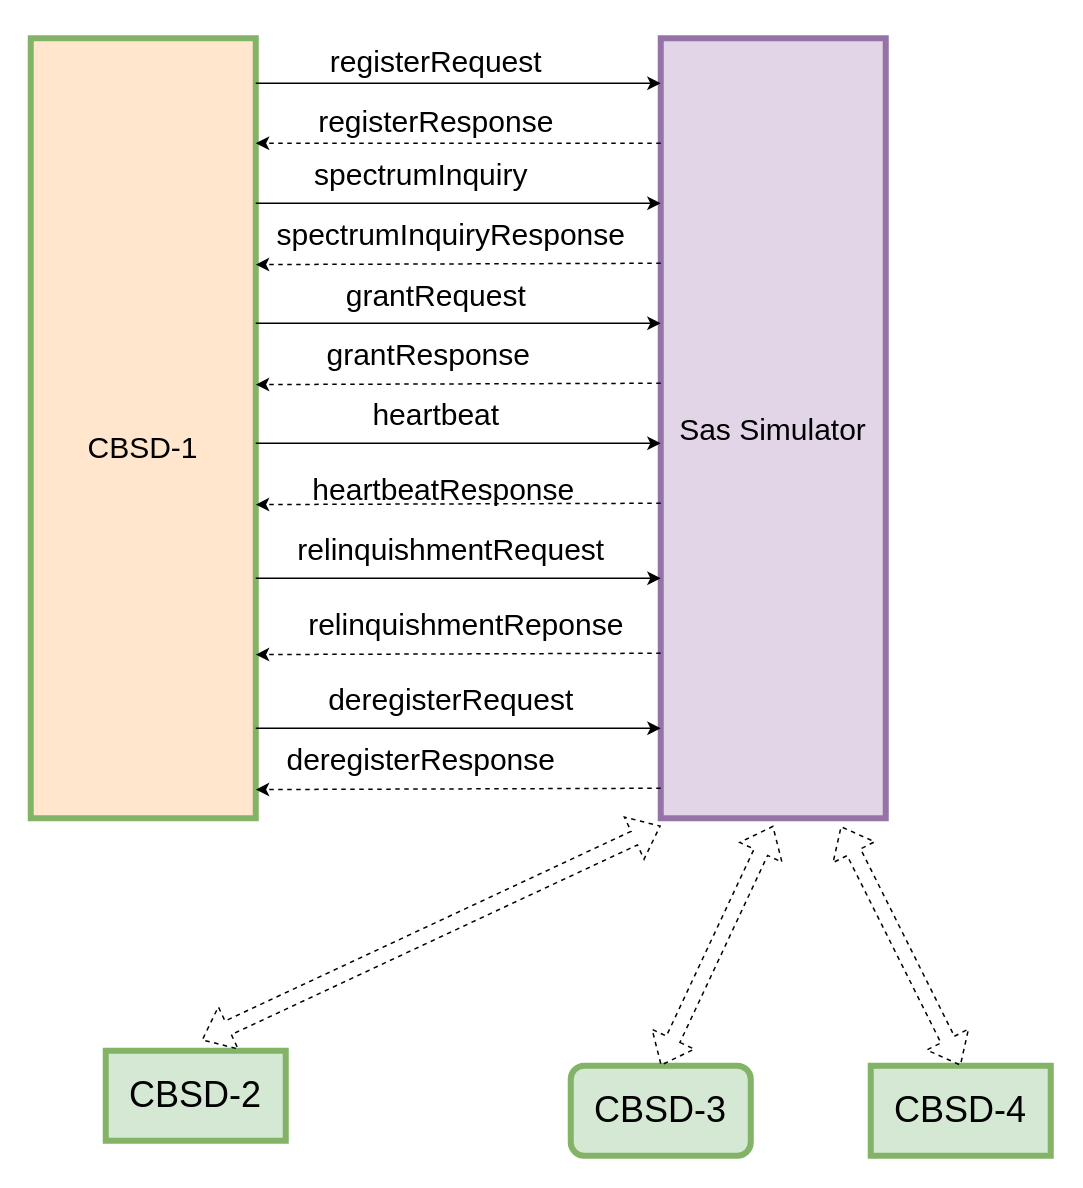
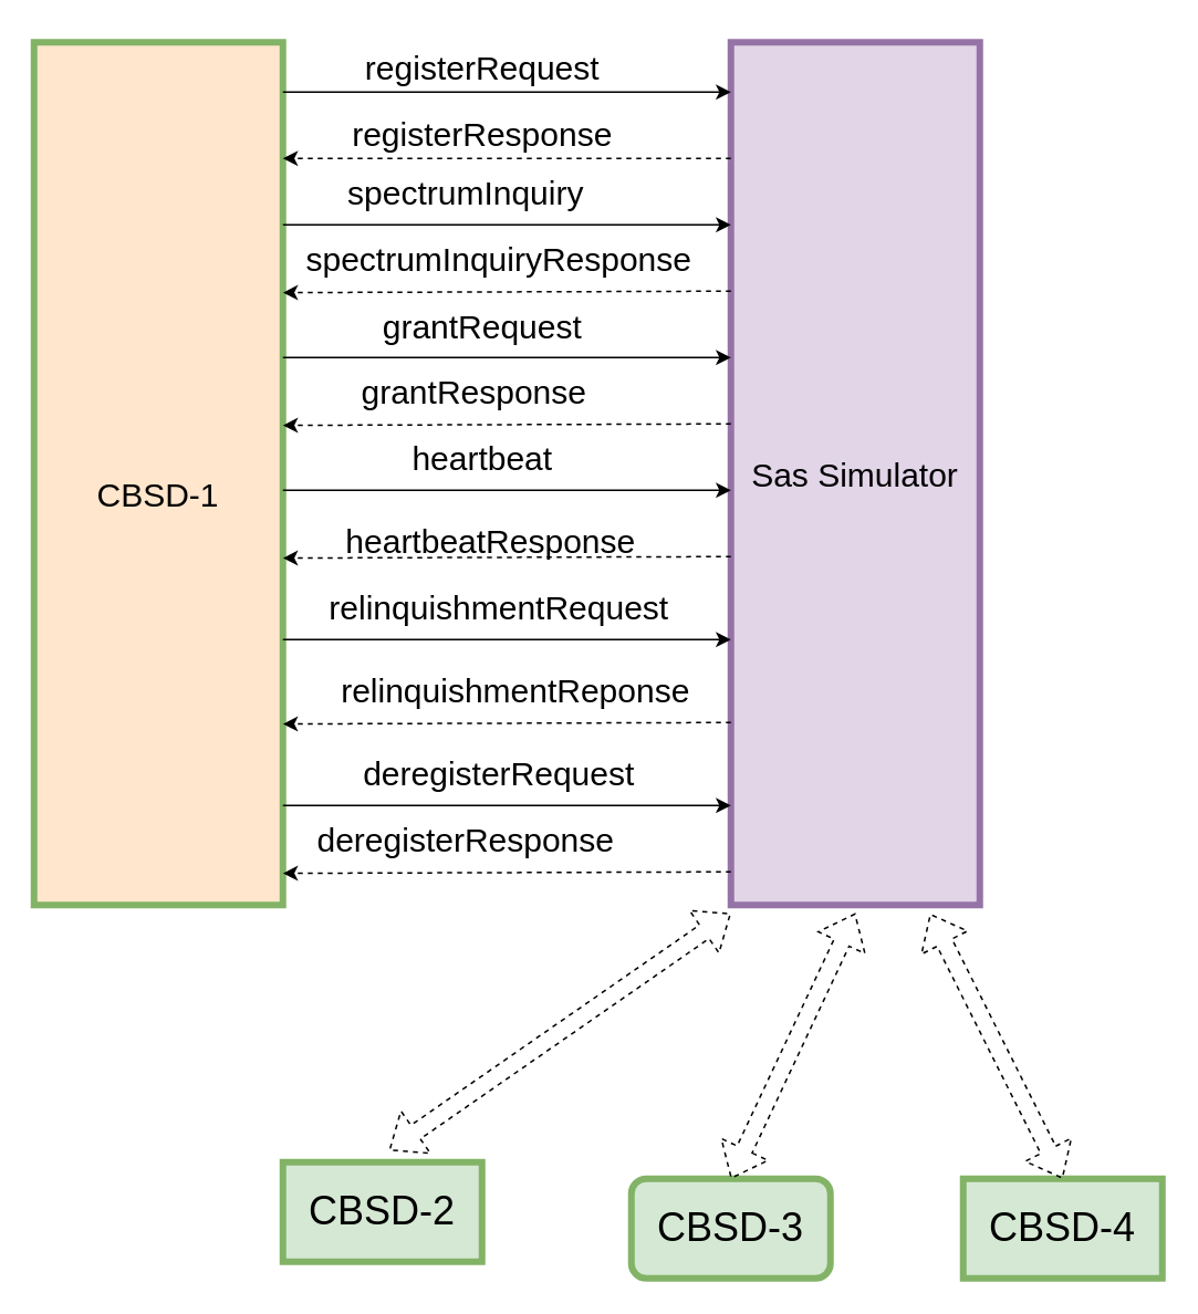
  <mxCell id="0" />
  <mxCell id="1" parent="0" />
  <mxCell id="2" value="&lt;font style=&quot;font-size: 20px;&quot;&gt;&lt;br&gt;&lt;font style=&quot;font-size: 20px;&quot;&gt;CBSD-1&lt;/font&gt;&lt;/font&gt;" style="rounded=0;whiteSpace=wrap;html=1;fillColor=#ffe6cc;strokeColor=#82b366;strokeWidth=4;" vertex="1" parent="1"><mxGeometry x="20" y="25" width="150" height="520" as="geometry" /></mxCell>
  <mxCell id="3" value="&lt;font style=&quot;font-size: 20px;&quot;&gt;Sas Simulator&lt;/font&gt;" style="rounded=0;whiteSpace=wrap;html=1;fillColor=#e1d5e7;strokeColor=#9673a6;strokeWidth=4;" vertex="1" parent="1"><mxGeometry x="440" y="25" width="150" height="520" as="geometry" /></mxCell>
  <mxCell id="4" value="" style="endArrow=classic;html=1;rounded=0;" edge="1" parent="1"><mxGeometry width="50" height="50" relative="1" as="geometry"><mxPoint x="170" y="55" as="sourcePoint" /><mxPoint x="440" y="55" as="targetPoint" /></mxGeometry></mxCell>
  <mxCell id="5" value="" style="endArrow=classic;html=1;rounded=0;dashed=1;" edge="1" parent="1"><mxGeometry width="50" height="50" relative="1" as="geometry"><mxPoint x="440" y="95" as="sourcePoint" /><mxPoint x="170" y="95" as="targetPoint" /></mxGeometry></mxCell>
  <mxCell id="6" value="" style="endArrow=classic;html=1;rounded=0;" edge="1" parent="1"><mxGeometry width="50" height="50" relative="1" as="geometry"><mxPoint x="170" y="135" as="sourcePoint" /><mxPoint x="440" y="135" as="targetPoint" /></mxGeometry></mxCell>
  <mxCell id="7" value="" style="endArrow=classic;html=1;rounded=0;exitX=0;exitY=0.216;exitDx=0;exitDy=0;exitPerimeter=0;dashed=1;" edge="1" parent="1"><mxGeometry width="50" height="50" relative="1" as="geometry"><mxPoint x="440" y="175" as="sourcePoint" /><mxPoint x="170" y="175.88" as="targetPoint" /></mxGeometry></mxCell>
  <mxCell id="8" value="" style="endArrow=classic;html=1;rounded=0;startArrow=none;" edge="1" parent="1"><mxGeometry width="50" height="50" relative="1" as="geometry"><mxPoint x="170" y="215" as="sourcePoint" /><mxPoint x="440" y="215" as="targetPoint" /></mxGeometry></mxCell>
  <mxCell id="9" value="" style="endArrow=classic;html=1;rounded=0;exitX=0;exitY=0.216;exitDx=0;exitDy=0;exitPerimeter=0;dashed=1;" edge="1" parent="1"><mxGeometry width="50" height="50" relative="1" as="geometry"><mxPoint x="440" y="255" as="sourcePoint" /><mxPoint x="170" y="255.88" as="targetPoint" /></mxGeometry></mxCell>
  <mxCell id="10" value="" style="endArrow=classic;html=1;rounded=0;" edge="1" parent="1"><mxGeometry width="50" height="50" relative="1" as="geometry"><mxPoint x="170" y="295" as="sourcePoint" /><mxPoint x="440" y="295" as="targetPoint" /></mxGeometry></mxCell>
  <mxCell id="11" value="" style="endArrow=classic;html=1;rounded=0;exitX=0;exitY=0.216;exitDx=0;exitDy=0;exitPerimeter=0;dashed=1;" edge="1" parent="1"><mxGeometry width="50" height="50" relative="1" as="geometry"><mxPoint x="440" y="335" as="sourcePoint" /><mxPoint x="170" y="335.88" as="targetPoint" /></mxGeometry></mxCell>
  <mxCell id="12" value="&lt;font style=&quot;font-size: 20px;&quot;&gt;registerRequest&lt;/font&gt;" style="text;html=1;align=center;verticalAlign=middle;resizable=0;points=[];autosize=1;strokeColor=none;fillColor=none;fontSize=13;strokeWidth=5;" vertex="1" parent="1"><mxGeometry x="210" y="20" width="160" height="40" as="geometry" /></mxCell>
  <mxCell id="13" value="&lt;font style=&quot;font-size: 20px;&quot;&gt;registerResponse&lt;/font&gt;" style="text;html=1;align=center;verticalAlign=middle;resizable=0;points=[];autosize=1;strokeColor=none;fillColor=none;fontSize=13;" vertex="1" parent="1"><mxGeometry x="200" y="60" width="180" height="40" as="geometry" /></mxCell>
  <mxCell id="14" value="spectrumInquiry" style="text;html=1;align=center;verticalAlign=middle;resizable=0;points=[];autosize=1;strokeColor=none;fillColor=none;fontSize=20;" vertex="1" parent="1"><mxGeometry x="195" y="95" width="170" height="40" as="geometry" /></mxCell>
  <mxCell id="15" value="spectrumInquiryResponse" style="text;html=1;align=center;verticalAlign=middle;resizable=0;points=[];autosize=1;strokeColor=none;fillColor=none;fontSize=20;" vertex="1" parent="1"><mxGeometry x="170" y="135" width="260" height="40" as="geometry" /></mxCell>
  <mxCell id="16" value="" style="endArrow=none;html=1;rounded=0;" edge="1" parent="1"><mxGeometry width="50" height="50" relative="1" as="geometry"><mxPoint x="170" y="215" as="sourcePoint" /><mxPoint x="170" y="215" as="targetPoint" /></mxGeometry></mxCell>
  <mxCell id="17" value="&lt;font style=&quot;font-size: 20px;&quot;&gt;grantRequest&lt;/font&gt;" style="text;html=1;align=center;verticalAlign=middle;resizable=0;points=[];autosize=1;strokeColor=none;fillColor=none;fontSize=26;" vertex="1" parent="1"><mxGeometry x="220" y="175" width="140" height="40" as="geometry" /></mxCell>
  <mxCell id="18" value="grantResponse" style="text;html=1;align=center;verticalAlign=middle;resizable=0;points=[];autosize=1;strokeColor=none;fillColor=none;fontSize=20;" vertex="1" parent="1"><mxGeometry x="205" y="215" width="160" height="40" as="geometry" /></mxCell>
  <mxCell id="19" value="heartbeat" style="text;html=1;align=center;verticalAlign=middle;resizable=0;points=[];autosize=1;strokeColor=none;fillColor=none;fontSize=20;" vertex="1" parent="1"><mxGeometry x="235" y="255" width="110" height="40" as="geometry" /></mxCell>
  <mxCell id="20" value="heartbeatResponse" style="text;html=1;align=center;verticalAlign=middle;resizable=0;points=[];autosize=1;strokeColor=none;fillColor=none;fontSize=20;" vertex="1" parent="1"><mxGeometry x="195" y="305" width="200" height="40" as="geometry" /></mxCell>
  <mxCell id="21" value="" style="endArrow=classic;html=1;rounded=0;" edge="1" parent="1"><mxGeometry width="50" height="50" relative="1" as="geometry"><mxPoint x="170" y="385" as="sourcePoint" /><mxPoint x="440" y="385" as="targetPoint" /></mxGeometry></mxCell>
  <mxCell id="22" value="relinquishmentRequest" style="text;html=1;align=center;verticalAlign=middle;resizable=0;points=[];autosize=1;strokeColor=none;fillColor=none;fontSize=20;" vertex="1" parent="1"><mxGeometry x="185" y="345" width="230" height="40" as="geometry" /></mxCell>
  <mxCell id="23" value="" style="endArrow=classic;html=1;rounded=0;exitX=0;exitY=0.216;exitDx=0;exitDy=0;exitPerimeter=0;dashed=1;" edge="1" parent="1"><mxGeometry width="50" height="50" relative="1" as="geometry"><mxPoint x="440" y="525" as="sourcePoint" /><mxPoint x="170" y="525.88" as="targetPoint" /></mxGeometry></mxCell>
  <mxCell id="24" value="" style="endArrow=classic;html=1;rounded=0;exitX=0;exitY=0.216;exitDx=0;exitDy=0;exitPerimeter=0;dashed=1;" edge="1" parent="1"><mxGeometry width="50" height="50" relative="1" as="geometry"><mxPoint x="440" y="435" as="sourcePoint" /><mxPoint x="170" y="435.88" as="targetPoint" /></mxGeometry></mxCell>
  <mxCell id="25" value="relinquishmentReponse" style="text;html=1;align=center;verticalAlign=middle;resizable=0;points=[];autosize=1;strokeColor=none;fillColor=none;fontSize=20;" vertex="1" parent="1"><mxGeometry x="194.5" y="395" width="230" height="40" as="geometry" /></mxCell>
  <mxCell id="26" value="" style="endArrow=classic;html=1;rounded=0;startArrow=none;" edge="1" parent="1"><mxGeometry width="50" height="50" relative="1" as="geometry"><mxPoint x="170" y="485" as="sourcePoint" /><mxPoint x="440" y="485" as="targetPoint" /></mxGeometry></mxCell>
  <mxCell id="27" value="deregisterRequest" style="text;html=1;align=center;verticalAlign=middle;resizable=0;points=[];autosize=1;strokeColor=none;fillColor=none;fontSize=20;" vertex="1" parent="1"><mxGeometry x="205" y="445" width="190" height="40" as="geometry" /></mxCell>
  <mxCell id="28" value="deregisterResponse" style="text;html=1;align=center;verticalAlign=middle;resizable=0;points=[];autosize=1;strokeColor=none;fillColor=none;fontSize=20;" vertex="1" parent="1"><mxGeometry x="180" y="485" width="200" height="40" as="geometry" /></mxCell>
  <mxCell id="29" value="CBSD-4" style="rounded=0;whiteSpace=wrap;html=1;fontSize=24;strokeWidth=4;fillColor=#d5e8d4;strokeColor=#82b366;" vertex="1" parent="1"><mxGeometry x="580" y="710" width="120" height="60" as="geometry" /></mxCell>
- <mxCell id="30" value="CBSD-2" style="rounded=0;whiteSpace=wrap;html=1;fontSize=24;strokeWidth=4;fillColor=#d5e8d4;strokeColor=#82b366;" vertex="1" parent="1"><mxGeometry x="70" y="700" width="120" height="60" as="geometry" /></mxCell>
+ <mxCell id="30" value="CBSD-2" style="rounded=0;whiteSpace=wrap;html=1;fontSize=24;strokeWidth=4;fillColor=#d5e8d4;strokeColor=#82b366;" vertex="1" parent="1"><mxGeometry x="170" y="700" width="120" height="60" as="geometry" /></mxCell>
  <mxCell id="31" value="CBSD-3" style="whiteSpace=wrap;html=1;fontSize=24;strokeWidth=4;fillColor=#d5e8d4;strokeColor=#82b366;rounded=1;" vertex="1" parent="1"><mxGeometry x="380" y="710" width="120" height="60" as="geometry" /></mxCell>
  <mxCell id="32" value="" style="shape=flexArrow;endArrow=classic;startArrow=classic;html=1;rounded=0;dashed=1;fontSize=20;fontColor=#000000;exitX=0.5;exitY=0;exitDx=0;exitDy=0;" edge="1" parent="1" source="31"><mxGeometry width="100" height="100" relative="1" as="geometry"><mxPoint x="450" y="680" as="sourcePoint" /><mxPoint x="515" y="550" as="targetPoint" /></mxGeometry></mxCell>
  <mxCell id="33" value="" style="shape=flexArrow;endArrow=classic;startArrow=classic;html=1;rounded=0;dashed=1;fontSize=20;fontColor=#000000;exitX=0.5;exitY=0;exitDx=0;exitDy=0;entryX=0.8;entryY=1.01;entryDx=0;entryDy=0;entryPerimeter=0;" edge="1" parent="1" source="29" target="3"><mxGeometry width="100" height="100" relative="1" as="geometry"><mxPoint x="520" y="650" as="sourcePoint" /><mxPoint x="620" y="550" as="targetPoint" /></mxGeometry></mxCell>
  <mxCell id="34" value="" style="shape=flexArrow;endArrow=classic;startArrow=classic;html=1;rounded=0;dashed=1;fontSize=20;fontColor=#000000;exitX=0.533;exitY=-0.117;exitDx=0;exitDy=0;exitPerimeter=0;" edge="1" parent="1" source="30"><mxGeometry width="100" height="100" relative="1" as="geometry"><mxPoint x="350" y="640" as="sourcePoint" /><mxPoint x="440" y="550" as="targetPoint" /></mxGeometry></mxCell>
